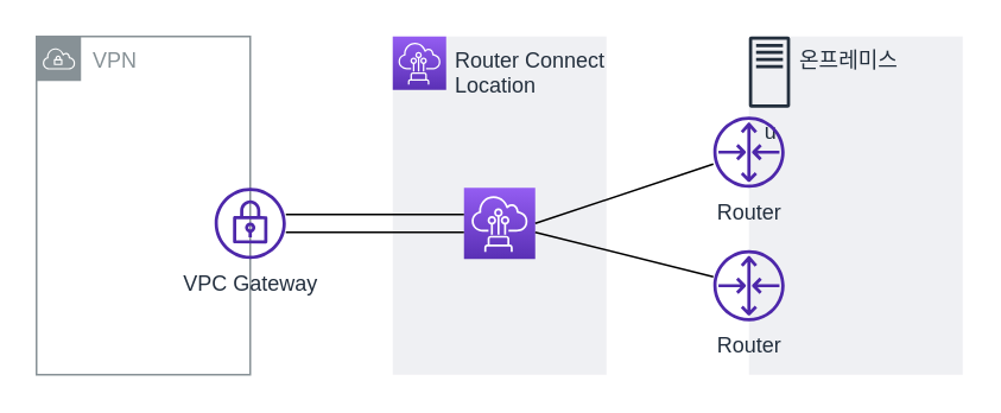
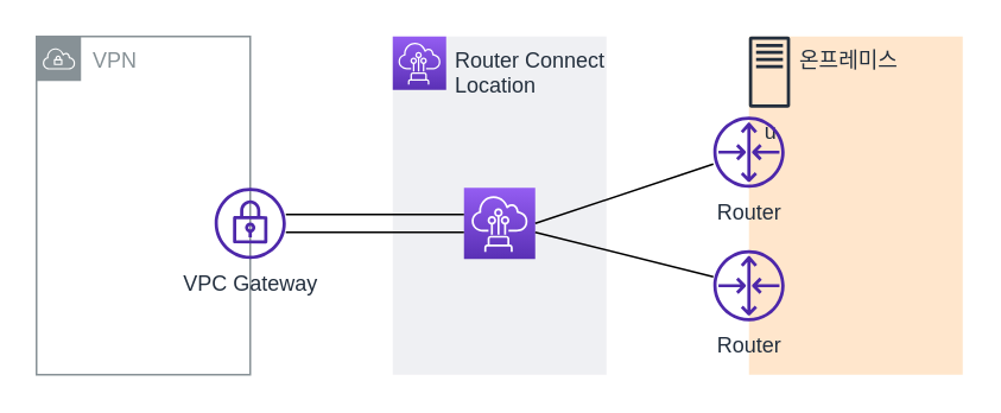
  <mxCell id="0" />
  <mxCell id="1" parent="0" />
  <mxCell id="2" value="VPN" style="sketch=0;outlineConnect=0;gradientColor=none;html=1;whiteSpace=wrap;fontSize=12;fontStyle=0;shape=mxgraph.aws4.group;grIcon=mxgraph.aws4.group_vpc;strokeColor=#879196;fillColor=none;verticalAlign=top;align=left;spacingLeft=30;fontColor=#879196;dashed=0;" vertex="1" parent="1"><mxGeometry x="20" y="20" width="120" height="190" as="geometry" /></mxCell>
  <mxCell id="3" value="          Router Connect &#10;          Location" style="fillColor=#EFF0F3;strokeColor=none;dashed=0;verticalAlign=top;fontStyle=0;fontColor=#232F3D;align=left;" vertex="1" parent="1"><mxGeometry x="220" y="20" width="120" height="190" as="geometry" /></mxCell>
  <mxCell id="4" value="" style="sketch=0;points=[[0,0,0],[0.25,0,0],[0.5,0,0],[0.75,0,0],[1,0,0],[0,1,0],[0.25,1,0],[0.5,1,0],[0.75,1,0],[1,1,0],[0,0.25,0],[0,0.5,0],[0,0.75,0],[1,0.25,0],[1,0.5,0],[1,0.75,0]];outlineConnect=0;fontColor=#232F3E;gradientColor=#945DF2;gradientDirection=north;fillColor=#5A30B5;strokeColor=#ffffff;dashed=0;verticalLabelPosition=bottom;verticalAlign=top;align=center;html=1;fontSize=12;fontStyle=0;aspect=fixed;shape=mxgraph.aws4.resourceIcon;resIcon=mxgraph.aws4.direct_connect;" vertex="1" parent="1"><mxGeometry x="220" y="20" width="30" height="30" as="geometry" /></mxCell>
- <mxCell id="5" value="        온프레미스&#10;" style="fillColor=#EFF0F3;strokeColor=none;dashed=0;verticalAlign=top;fontStyle=0;fontColor=#232F3D;align=left;" vertex="1" parent="1"><mxGeometry x="420" y="20" width="120" height="190" as="geometry" /></mxCell>
+ <mxCell id="5" value="        온프레미스&#10;" style="fillColor=#ffe6cc;strokeColor=none;dashed=0;verticalAlign=top;fontStyle=0;fontColor=#232F3D;align=left;" vertex="1" parent="1"><mxGeometry x="420" y="20" width="120" height="190" as="geometry" /></mxCell>
  <mxCell id="6" value="u" style="sketch=0;outlineConnect=0;fontColor=#232F3E;gradientColor=none;fillColor=#232F3D;strokeColor=none;dashed=0;verticalLabelPosition=bottom;verticalAlign=top;align=center;html=1;fontSize=12;fontStyle=0;aspect=fixed;pointerEvents=1;shape=mxgraph.aws4.traditional_server;" vertex="1" parent="1"><mxGeometry x="420" y="20" width="23.08" height="40" as="geometry" /></mxCell>
  <mxCell id="7" value="" style="sketch=0;points=[[0,0,0],[0.25,0,0],[0.5,0,0],[0.75,0,0],[1,0,0],[0,1,0],[0.25,1,0],[0.5,1,0],[0.75,1,0],[1,1,0],[0,0.25,0],[0,0.5,0],[0,0.75,0],[1,0.25,0],[1,0.5,0],[1,0.75,0]];outlineConnect=0;fontColor=#232F3E;gradientColor=#945DF2;gradientDirection=north;fillColor=#5A30B5;strokeColor=#ffffff;dashed=0;verticalLabelPosition=bottom;verticalAlign=top;align=center;html=1;fontSize=12;fontStyle=0;aspect=fixed;shape=mxgraph.aws4.resourceIcon;resIcon=mxgraph.aws4.direct_connect;" vertex="1" parent="1"><mxGeometry x="260" y="105" width="40" height="40" as="geometry" /></mxCell>
  <mxCell id="8" style="edgeStyle=orthogonalEdgeStyle;rounded=0;orthogonalLoop=1;jettySize=auto;html=1;entryX=0;entryY=0.5;entryDx=0;entryDy=0;entryPerimeter=0;endArrow=none;endFill=0;" edge="1" parent="1"><mxGeometry relative="1" as="geometry"><mxPoint x="160" y="120" as="sourcePoint" /><mxPoint x="260" y="120" as="targetPoint" /></mxGeometry></mxCell>
  <mxCell id="9" style="edgeStyle=orthogonalEdgeStyle;rounded=0;orthogonalLoop=1;jettySize=auto;html=1;entryX=0;entryY=0.5;entryDx=0;entryDy=0;entryPerimeter=0;endArrow=none;endFill=0;" edge="1" parent="1"><mxGeometry relative="1" as="geometry"><mxPoint x="160" y="130" as="sourcePoint" /><mxPoint x="260" y="130" as="targetPoint" /></mxGeometry></mxCell>
  <mxCell id="10" value="VPC Gateway" style="sketch=0;outlineConnect=0;fontColor=#232F3E;gradientColor=none;fillColor=#4D27AA;strokeColor=none;dashed=0;verticalLabelPosition=bottom;verticalAlign=top;align=center;html=1;fontSize=12;fontStyle=0;aspect=fixed;pointerEvents=1;shape=mxgraph.aws4.vpn_gateway;" vertex="1" parent="1"><mxGeometry x="120" y="105" width="40" height="40" as="geometry" /></mxCell>
  <mxCell id="11" value="Router" style="sketch=0;outlineConnect=0;fontColor=#232F3E;gradientColor=none;fillColor=#4D27AA;strokeColor=none;dashed=0;verticalLabelPosition=bottom;verticalAlign=top;align=center;html=1;fontSize=12;fontStyle=0;aspect=fixed;pointerEvents=1;shape=mxgraph.aws4.router;" vertex="1" parent="1"><mxGeometry x="400" y="140" width="40" height="40" as="geometry" /></mxCell>
  <mxCell id="12" value="Router" style="sketch=0;outlineConnect=0;fontColor=#232F3E;gradientColor=none;fillColor=#4D27AA;strokeColor=none;dashed=0;verticalLabelPosition=bottom;verticalAlign=top;align=center;html=1;fontSize=12;fontStyle=0;aspect=fixed;pointerEvents=1;shape=mxgraph.aws4.router;" vertex="1" parent="1"><mxGeometry x="400" y="65" width="40" height="40" as="geometry" /></mxCell>
  <mxCell id="13" value="" style="endArrow=none;html=1;rounded=0;exitX=1;exitY=0.5;exitDx=0;exitDy=0;exitPerimeter=0;" edge="1" parent="1" source="7" target="12"><mxGeometry width="50" height="50" relative="1" as="geometry"><mxPoint x="330" y="340" as="sourcePoint" /><mxPoint x="380" y="290" as="targetPoint" /></mxGeometry></mxCell>
  <mxCell id="14" value="" style="endArrow=none;html=1;rounded=0;" edge="1" parent="1" target="11"><mxGeometry width="50" height="50" relative="1" as="geometry"><mxPoint x="300" y="130" as="sourcePoint" /><mxPoint x="380" y="290" as="targetPoint" /></mxGeometry></mxCell>
